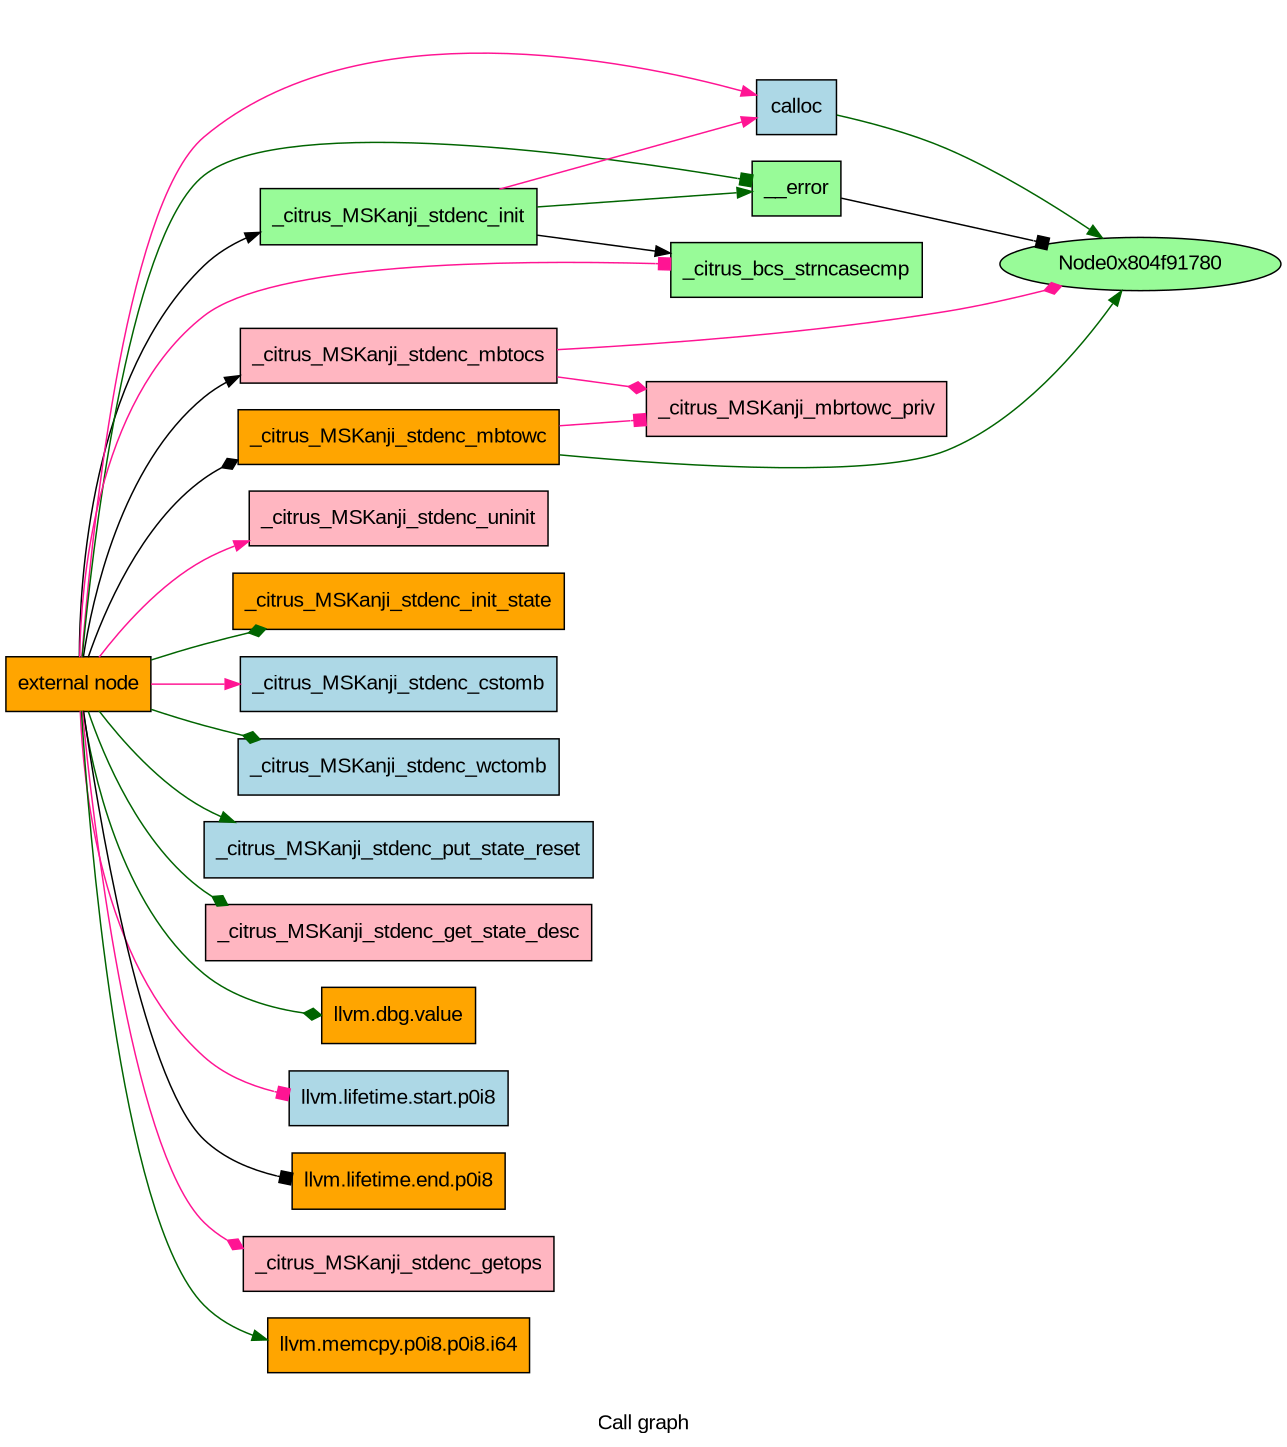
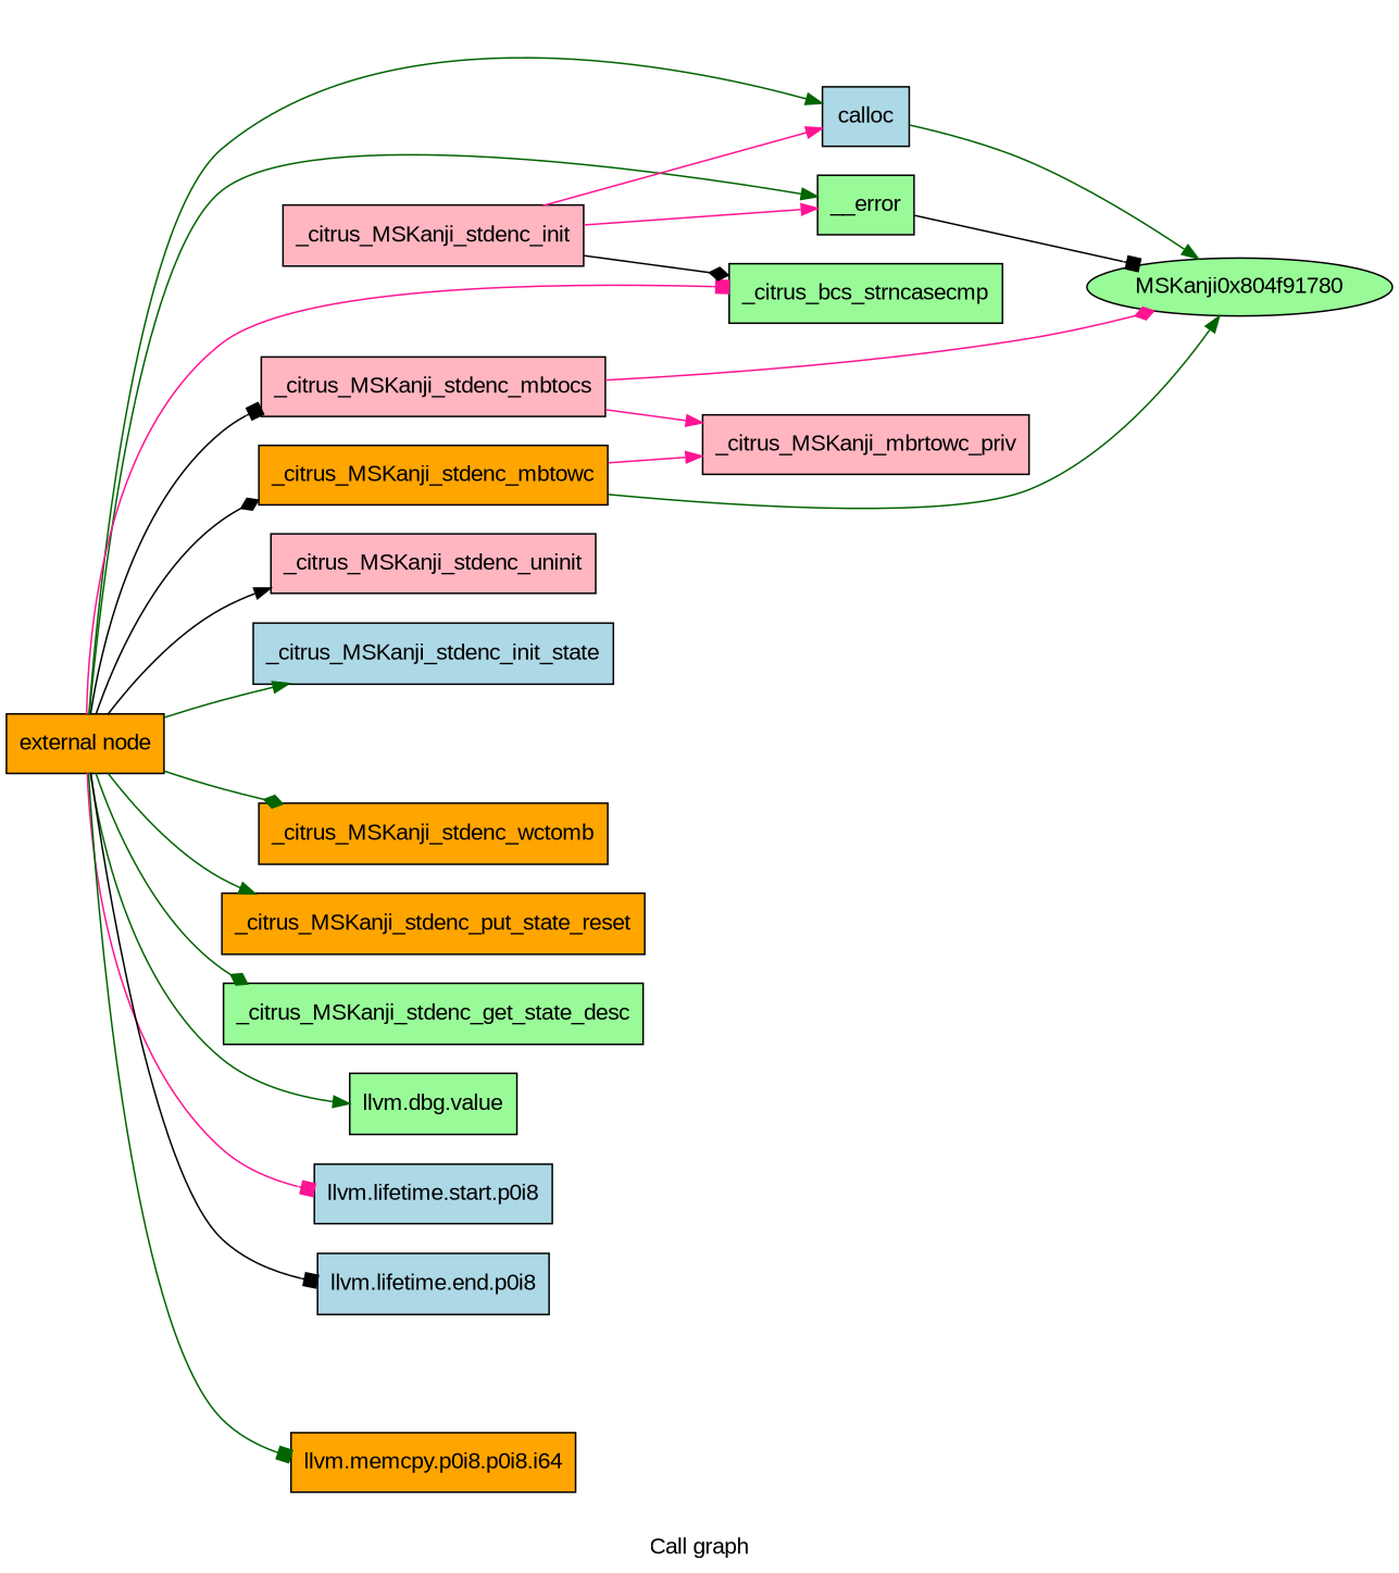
  digraph {
    fontname="Liberation Sans"
    label="Call graph"
    rankdir=LR
    node [fillcolor=lightblue fontname="Liberation Sans" shape=record style=filled]
    edge [arrowhead=normal color=darkgreen fontname="Liberation Sans"]
    n1 [fillcolor=orange label="{external node}"]
-   n2 [fillcolor=palegreen label="{_citrus_MSKanji_stdenc_init}"]
+   n2 [fillcolor=lightpink label="{_citrus_MSKanji_stdenc_init}"]
    n3 [fillcolor=lightpink label="{_citrus_MSKanji_stdenc_uninit}"]
-   n4 [fillcolor=orange label="{_citrus_MSKanji_stdenc_init_state}"]
+   n4 [label="{_citrus_MSKanji_stdenc_init_state}"]
    n5 [fillcolor=lightpink label="{_citrus_MSKanji_stdenc_mbtocs}"]
-   n6 [label="{_citrus_MSKanji_stdenc_cstomb}"]
    n7 [fillcolor=orange label="{_citrus_MSKanji_stdenc_mbtowc}"]
-   n8 [label="{_citrus_MSKanji_stdenc_wctomb}"]
-   n9 [label="{_citrus_MSKanji_stdenc_put_state_reset}"]
-   n10 [fillcolor=lightpink label="{_citrus_MSKanji_stdenc_get_state_desc}"]
-   n11 [fillcolor=orange label="{llvm.dbg.value}"]
+   n8 [fillcolor=orange label="{_citrus_MSKanji_stdenc_wctomb}"]
+   n9 [fillcolor=orange label="{_citrus_MSKanji_stdenc_put_state_reset}"]
+   n10 [fillcolor=palegreen label="{_citrus_MSKanji_stdenc_get_state_desc}"]
+   n11 [fillcolor=palegreen label="{llvm.dbg.value}"]
    n12 [label="{llvm.lifetime.start.p0i8}"]
-   n13 [fillcolor=orange label="{llvm.lifetime.end.p0i8}"]
+   n13 [label="{llvm.lifetime.end.p0i8}"]
    n14 [label="{calloc}"]
    n15 [fillcolor=palegreen label="{__error}"]
    n16 [fillcolor=palegreen label="{_citrus_bcs_strncasecmp}"]
-   n17 [fillcolor=lightpink label="{_citrus_MSKanji_stdenc_getops}"]
    n18 [fillcolor=orange label="{llvm.memcpy.p0i8.p0i8.i64}"]
    n19 [fillcolor=lightpink label="{_citrus_MSKanji_mbrtowc_priv}"]
-   Node0x804f91780 [fillcolor=palegreen shape=""]
-   n1 -> n2 [color=black]
-   n1 -> n3 [color=deeppink]
-   n1 -> n4 [arrowhead=diamond]
-   n1 -> n5 [color=black]
-   n1 -> n6 [color=deeppink]
+   Node0x804f91780 [fillcolor=palegreen label=MSKanji0x804f91780 shape=""]
+   n1 -> n3 [color=black]
+   n1 -> n4
+   n1 -> n5 [arrowhead=box color=black]
    n1 -> n7 [arrowhead=diamond color=black]
    n1 -> n8 [arrowhead=diamond]
    n1 -> n9
    n1 -> n10 [arrowhead=diamond]
-   n1 -> n11 [arrowhead=diamond]
+   n1 -> n11
    n1 -> n12 [arrowhead=box color=deeppink]
    n1 -> n13 [arrowhead=box color=black]
-   n1 -> n14 [color=deeppink]
-   n1 -> n15 [arrowhead=box]
+   n1 -> n14
+   n1 -> n15
    n1 -> n16 [arrowhead=box color=deeppink]
-   n1 -> n17 [arrowhead=diamond color=deeppink]
-   n1 -> n18
+   n1 -> n18 [arrowhead=box]
    n2 -> n14 [color=deeppink]
-   n2 -> n15
-   n2 -> n16 [color=black]
-   n5 -> n19 [arrowhead=diamond color=deeppink]
+   n2 -> n15 [color=deeppink]
+   n2 -> n16 [arrowhead=diamond color=black]
+   n5 -> n19 [color=deeppink]
    n5 -> Node0x804f91780 [arrowhead=diamond color=deeppink]
-   n7 -> n19 [arrowhead=box color=deeppink]
+   n7 -> n19 [color=deeppink]
    n7 -> Node0x804f91780
    n14 -> Node0x804f91780
    n15 -> Node0x804f91780 [arrowhead=box color=black]
  }
